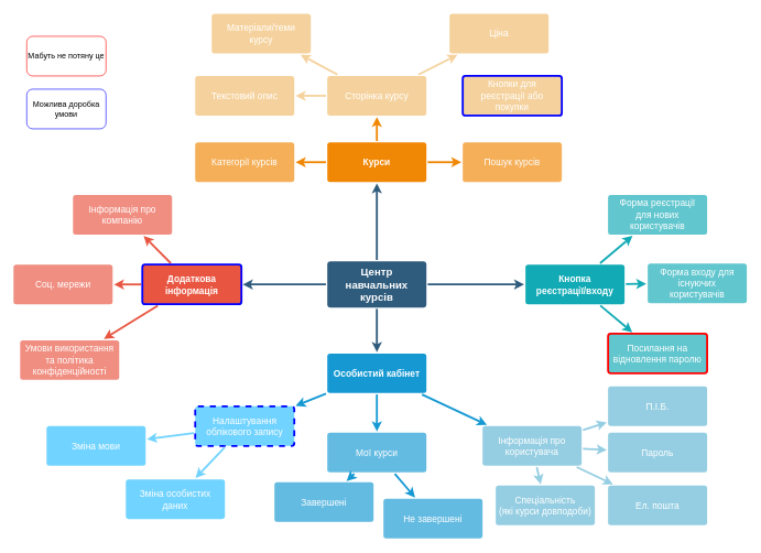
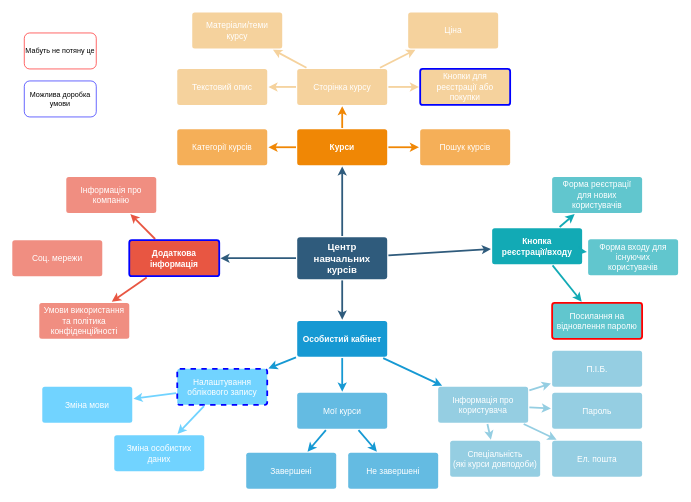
  <mxCell id="0" />
  <mxCell id="1" parent="0" />
  <mxCell id="2" value="" style="edgeStyle=none;rounded=0;jumpStyle=none;html=1;shadow=0;labelBackgroundColor=none;startArrow=none;startFill=0;endArrow=classic;endFill=1;jettySize=auto;orthogonalLoop=1;strokeColor=#2F5B7C;strokeWidth=3;fontFamily=Helvetica;fontSize=16;fontColor=#23445D;spacing=5;" parent="1" source="6" target="21" edge="1"><mxGeometry relative="1" as="geometry" /></mxCell>
  <mxCell id="3" value="" style="edgeStyle=none;rounded=0;jumpStyle=none;html=1;shadow=0;labelBackgroundColor=none;startArrow=none;startFill=0;endArrow=classic;endFill=1;jettySize=auto;orthogonalLoop=1;strokeColor=#2F5B7C;strokeWidth=3;fontFamily=Helvetica;fontSize=16;fontColor=#23445D;spacing=5;" parent="1" source="6" target="28" edge="1"><mxGeometry relative="1" as="geometry" /></mxCell>
  <mxCell id="4" value="" style="edgeStyle=none;rounded=0;jumpStyle=none;html=1;shadow=0;labelBackgroundColor=none;startArrow=none;startFill=0;endArrow=classic;endFill=1;jettySize=auto;orthogonalLoop=1;strokeColor=#2F5B7C;strokeWidth=3;fontFamily=Helvetica;fontSize=16;fontColor=#23445D;spacing=5;" parent="1" source="6" target="17" edge="1"><mxGeometry relative="1" as="geometry" /></mxCell>
  <mxCell id="5" value="" style="edgeStyle=none;rounded=0;jumpStyle=none;html=1;shadow=0;labelBackgroundColor=none;startArrow=none;startFill=0;endArrow=classic;endFill=1;jettySize=auto;orthogonalLoop=1;strokeColor=#2F5B7C;strokeWidth=3;fontFamily=Helvetica;fontSize=16;fontColor=#23445D;spacing=5;" parent="1" source="6" target="10" edge="1"><mxGeometry relative="1" as="geometry" /></mxCell>
  <mxCell id="6" value="Центр навчальних курсів" style="rounded=1;whiteSpace=wrap;html=1;shadow=0;labelBackgroundColor=none;strokeColor=none;strokeWidth=3;fillColor=#2F5B7C;fontFamily=Helvetica;fontSize=16;fontColor=#FFFFFF;align=center;fontStyle=1;spacing=5;arcSize=7;perimeterSpacing=2;" parent="1" vertex="1"><mxGeometry x="495" y="394.5" width="150" height="70" as="geometry" /></mxCell>
  <mxCell id="7" value="" style="edgeStyle=none;rounded=1;jumpStyle=none;html=1;shadow=0;labelBackgroundColor=none;startArrow=none;startFill=0;jettySize=auto;orthogonalLoop=1;strokeColor=#E85642;strokeWidth=3;fontFamily=Helvetica;fontSize=14;fontColor=#FFFFFF;spacing=5;fontStyle=1;fillColor=#b0e3e6;" parent="1" source="10" target="13" edge="1"><mxGeometry relative="1" as="geometry" /></mxCell>
- <mxCell id="8" value="" style="edgeStyle=none;rounded=1;jumpStyle=none;html=1;shadow=0;labelBackgroundColor=none;startArrow=none;startFill=0;jettySize=auto;orthogonalLoop=1;strokeColor=#E85642;strokeWidth=3;fontFamily=Helvetica;fontSize=14;fontColor=#FFFFFF;spacing=5;fontStyle=1;fillColor=#b0e3e6;" parent="1" source="10" target="12" edge="1"><mxGeometry relative="1" as="geometry" /></mxCell>
  <mxCell id="9" value="" style="edgeStyle=none;rounded=1;jumpStyle=none;html=1;shadow=0;labelBackgroundColor=none;startArrow=none;startFill=0;jettySize=auto;orthogonalLoop=1;strokeColor=#E85642;strokeWidth=3;fontFamily=Helvetica;fontSize=14;fontColor=#FFFFFF;spacing=5;fontStyle=1;fillColor=#b0e3e6;" parent="1" source="10" target="11" edge="1"><mxGeometry relative="1" as="geometry" /></mxCell>
  <mxCell id="10" value="Додаткова інформація" style="rounded=1;whiteSpace=wrap;html=1;shadow=0;labelBackgroundColor=none;strokeColor=#0000FF;strokeWidth=3;fillColor=#e85642;fontFamily=Helvetica;fontSize=14;fontColor=#FFFFFF;align=center;spacing=5;fontStyle=1;arcSize=7;perimeterSpacing=2;" parent="1" vertex="1"><mxGeometry x="215" y="399.5" width="150" height="60" as="geometry" /></mxCell>
- <mxCell id="11" value="Умови використання та політика конфіденційності" style="rounded=1;whiteSpace=wrap;html=1;shadow=0;labelBackgroundColor=none;strokeColor=none;strokeWidth=3;fillColor=#f08e81;fontFamily=Helvetica;fontSize=14;fontColor=#FFFFFF;align=center;spacing=5;fontStyle=0;arcSize=7;perimeterSpacing=2;" parent="1" vertex="1"><mxGeometry x="30" y="514" width="150" height="60" as="geometry" /></mxCell>
+ <mxCell id="11" value="Умови використання та політика конфіденційності" style="rounded=1;whiteSpace=wrap;html=1;shadow=0;labelBackgroundColor=none;strokeColor=none;strokeWidth=3;fillColor=#f08e81;fontFamily=Helvetica;fontSize=14;fontColor=#FFFFFF;align=center;spacing=5;fontStyle=0;arcSize=7;perimeterSpacing=2;" parent="1" vertex="1"><mxGeometry x="65" y="504" width="150" height="60" as="geometry" /></mxCell>
  <mxCell id="12" value="Соц. мережи" style="rounded=1;whiteSpace=wrap;html=1;shadow=0;labelBackgroundColor=none;strokeColor=none;strokeWidth=3;fillColor=#f08e81;fontFamily=Helvetica;fontSize=14;fontColor=#FFFFFF;align=center;spacing=5;fontStyle=0;arcSize=7;perimeterSpacing=2;" parent="1" vertex="1"><mxGeometry x="20" y="399.5" width="150" height="60" as="geometry" /></mxCell>
  <mxCell id="13" value="Інформація про компанію" style="rounded=1;whiteSpace=wrap;html=1;shadow=0;labelBackgroundColor=none;strokeColor=none;strokeWidth=3;fillColor=#f08e81;fontFamily=Helvetica;fontSize=14;fontColor=#FFFFFF;align=center;spacing=5;fontStyle=0;arcSize=7;perimeterSpacing=2;" parent="1" vertex="1"><mxGeometry x="110" y="294" width="150" height="60" as="geometry" /></mxCell>
  <mxCell id="14" value="" style="edgeStyle=none;rounded=0;jumpStyle=none;html=1;shadow=0;labelBackgroundColor=none;startArrow=none;startFill=0;endArrow=classic;endFill=1;jettySize=auto;orthogonalLoop=1;strokeColor=#1699D3;strokeWidth=3;fontFamily=Helvetica;fontSize=14;fontColor=#FFFFFF;spacing=5;" parent="1" source="17" target="20" edge="1"><mxGeometry relative="1" as="geometry" /></mxCell>
  <mxCell id="15" value="" style="edgeStyle=none;rounded=0;jumpStyle=none;html=1;shadow=0;labelBackgroundColor=none;startArrow=none;startFill=0;endArrow=classic;endFill=1;jettySize=auto;orthogonalLoop=1;strokeColor=#1699D3;strokeWidth=3;fontFamily=Helvetica;fontSize=14;fontColor=#FFFFFF;spacing=5;" parent="1" source="17" target="19" edge="1"><mxGeometry relative="1" as="geometry" /></mxCell>
  <mxCell id="16" value="" style="edgeStyle=none;rounded=0;jumpStyle=none;html=1;shadow=0;labelBackgroundColor=none;startArrow=none;startFill=0;endArrow=classic;endFill=1;jettySize=auto;orthogonalLoop=1;strokeColor=#1699D3;strokeWidth=3;fontFamily=Helvetica;fontSize=14;fontColor=#FFFFFF;spacing=5;" parent="1" source="17" target="18" edge="1"><mxGeometry relative="1" as="geometry" /></mxCell>
  <mxCell id="17" value="Особистий кабінет" style="rounded=1;whiteSpace=wrap;html=1;shadow=0;labelBackgroundColor=none;strokeColor=none;strokeWidth=3;fillColor=#1699d3;fontFamily=Helvetica;fontSize=14;fontColor=#FFFFFF;align=center;spacing=5;fontStyle=1;arcSize=7;perimeterSpacing=2;" parent="1" vertex="1"><mxGeometry x="495" y="534" width="150" height="60" as="geometry" /></mxCell>
  <mxCell id="18" value="Інформація про користувача" style="rounded=1;whiteSpace=wrap;html=1;shadow=0;labelBackgroundColor=none;strokeColor=none;strokeWidth=3;fillColor=#95CEE2;fontFamily=Helvetica;fontSize=14;fontColor=#FFFFFF;align=center;spacing=5;arcSize=7;perimeterSpacing=2;" parent="1" vertex="1"><mxGeometry x="730" y="644" width="150" height="60" as="geometry" /></mxCell>
  <mxCell id="19" value="Мої курси" style="rounded=1;whiteSpace=wrap;html=1;shadow=0;labelBackgroundColor=none;strokeColor=none;strokeWidth=3;fillColor=#64bbe2;fontFamily=Helvetica;fontSize=14;fontColor=#FFFFFF;align=center;spacing=5;arcSize=7;perimeterSpacing=2;" parent="1" vertex="1"><mxGeometry x="495" y="654" width="150" height="60" as="geometry" /></mxCell>
  <mxCell id="20" value="Налаштування облікового запису" style="rounded=1;whiteSpace=wrap;html=1;shadow=0;labelBackgroundColor=none;strokeColor=#0000FF;strokeWidth=3;fillColor=#71D3FF;fontFamily=Helvetica;fontSize=14;fontColor=#FFFFFF;align=center;spacing=5;arcSize=7;perimeterSpacing=2;dashed=1;" parent="1" vertex="1"><mxGeometry x="295" y="614" width="150" height="60" as="geometry" /></mxCell>
  <mxCell id="21" value="Курси" style="rounded=1;whiteSpace=wrap;html=1;shadow=0;labelBackgroundColor=none;strokeColor=none;strokeWidth=3;fillColor=#F08705;fontFamily=Helvetica;fontSize=14;fontColor=#FFFFFF;align=center;spacing=5;fontStyle=1;arcSize=7;perimeterSpacing=2;" parent="1" vertex="1"><mxGeometry x="495" y="214.5" width="150" height="60" as="geometry" /></mxCell>
  <mxCell id="22" value="Кнопки для реєстрації або покупки" style="rounded=1;whiteSpace=wrap;html=1;shadow=0;labelBackgroundColor=none;strokeColor=#0000FF;strokeWidth=3;fillColor=#F5D29D;fontFamily=Helvetica;fontSize=14;fontColor=#FFFFFF;align=center;spacing=5;arcSize=7;perimeterSpacing=2;" parent="1" vertex="1"><mxGeometry x="700" y="114" width="150" height="60" as="geometry" /></mxCell>
+ <mxCell id="23" value="" style="edgeStyle=none;rounded=0;jumpStyle=none;html=1;shadow=0;labelBackgroundColor=none;startArrow=none;startFill=0;endArrow=classic;endFill=1;jettySize=auto;orthogonalLoop=1;strokeColor=#F5D29D;strokeWidth=3;fontFamily=Helvetica;fontSize=14;fontColor=#FFFFFF;spacing=5;" parent="1" source="24" target="22" edge="1"><mxGeometry relative="1" as="geometry" /></mxCell>
  <mxCell id="24" value="Сторінка курсу" style="rounded=1;whiteSpace=wrap;html=1;shadow=0;labelBackgroundColor=none;strokeColor=none;strokeWidth=3;fillColor=#F5D29D;fontFamily=Helvetica;fontSize=14;fontColor=#FFFFFF;align=center;spacing=5;arcSize=7;perimeterSpacing=2;" parent="1" vertex="1"><mxGeometry x="495" y="114" width="150" height="60" as="geometry" /></mxCell>
  <mxCell id="25" value="" style="edgeStyle=none;rounded=0;jumpStyle=none;html=1;shadow=0;labelBackgroundColor=none;startArrow=none;startFill=0;endArrow=classic;endFill=1;jettySize=auto;orthogonalLoop=1;strokeColor=#F08705;strokeWidth=3;fontFamily=Helvetica;fontSize=14;fontColor=#FFFFFF;spacing=5;" parent="1" source="21" target="24" edge="1"><mxGeometry relative="1" as="geometry" /></mxCell>
  <mxCell id="26" value="Категорії курсів" style="rounded=1;whiteSpace=wrap;html=1;shadow=0;labelBackgroundColor=none;strokeColor=none;strokeWidth=3;fillColor=#f5af58;fontFamily=Helvetica;fontSize=14;fontColor=#FFFFFF;align=center;spacing=5;arcSize=7;perimeterSpacing=2;" parent="1" vertex="1"><mxGeometry x="295" y="214.5" width="150" height="60" as="geometry" /></mxCell>
  <mxCell id="27" value="" style="edgeStyle=none;rounded=0;jumpStyle=none;html=1;shadow=0;labelBackgroundColor=none;startArrow=none;startFill=0;endArrow=classic;endFill=1;jettySize=auto;orthogonalLoop=1;strokeColor=#F08705;strokeWidth=3;fontFamily=Helvetica;fontSize=14;fontColor=#FFFFFF;spacing=5;" parent="1" source="21" target="26" edge="1"><mxGeometry relative="1" as="geometry" /></mxCell>
- <mxCell id="28" value="Кнопка &lt;br&gt;реєстрації/входу" style="rounded=1;whiteSpace=wrap;html=1;shadow=0;labelBackgroundColor=none;strokeColor=none;strokeWidth=3;fillColor=#12aab5;fontFamily=Helvetica;fontSize=14;fontColor=#FFFFFF;align=center;spacing=5;fontStyle=1;arcSize=7;perimeterSpacing=2;" parent="1" vertex="1"><mxGeometry x="795" y="399.5" width="150" height="60" as="geometry" /></mxCell>
+ <mxCell id="28" value="Кнопка &lt;br&gt;реєстрації/входу" style="rounded=1;whiteSpace=wrap;html=1;shadow=0;labelBackgroundColor=none;strokeColor=none;strokeWidth=3;fillColor=#12aab5;fontFamily=Helvetica;fontSize=14;fontColor=#FFFFFF;align=center;spacing=5;fontStyle=1;arcSize=7;perimeterSpacing=2;" parent="1" vertex="1"><mxGeometry x="820" y="379.5" width="150" height="60" as="geometry" /></mxCell>
  <mxCell id="29" value="Посилання на відновлення паролю" style="rounded=1;whiteSpace=wrap;html=1;shadow=0;labelBackgroundColor=none;strokeColor=#FF0000;strokeWidth=3;fillColor=#61c6ce;fontFamily=Helvetica;fontSize=14;fontColor=#FFFFFF;align=center;spacing=5;fontStyle=0;arcSize=7;perimeterSpacing=2;" parent="1" vertex="1"><mxGeometry x="920" y="504" width="150" height="60" as="geometry" /></mxCell>
  <mxCell id="30" value="" style="edgeStyle=none;rounded=1;jumpStyle=none;html=1;shadow=0;labelBackgroundColor=none;startArrow=none;startFill=0;jettySize=auto;orthogonalLoop=1;strokeColor=#12AAB5;strokeWidth=3;fontFamily=Helvetica;fontSize=14;fontColor=#FFFFFF;spacing=5;fontStyle=1;fillColor=#b0e3e6;" parent="1" source="28" target="29" edge="1"><mxGeometry relative="1" as="geometry" /></mxCell>
  <mxCell id="31" value="Форма входу для існуючих користувачів" style="rounded=1;whiteSpace=wrap;html=1;shadow=0;labelBackgroundColor=none;strokeColor=none;strokeWidth=3;fillColor=#61c6ce;fontFamily=Helvetica;fontSize=14;fontColor=#FFFFFF;align=center;spacing=5;fontStyle=0;arcSize=7;perimeterSpacing=2;" parent="1" vertex="1"><mxGeometry x="980" y="398" width="150" height="60" as="geometry" /></mxCell>
  <mxCell id="32" value="" style="edgeStyle=none;rounded=1;jumpStyle=none;html=1;shadow=0;labelBackgroundColor=none;startArrow=none;startFill=0;jettySize=auto;orthogonalLoop=1;strokeColor=#12AAB5;strokeWidth=3;fontFamily=Helvetica;fontSize=14;fontColor=#FFFFFF;spacing=5;fontStyle=1;fillColor=#b0e3e6;" parent="1" source="28" target="31" edge="1"><mxGeometry relative="1" as="geometry" /></mxCell>
  <mxCell id="33" value="Форма реєстрації для нових користувачів" style="rounded=1;whiteSpace=wrap;html=1;shadow=0;labelBackgroundColor=none;strokeColor=none;strokeWidth=3;fillColor=#61c6ce;fontFamily=Helvetica;fontSize=14;fontColor=#FFFFFF;align=center;spacing=5;fontStyle=0;arcSize=7;perimeterSpacing=2;" parent="1" vertex="1"><mxGeometry x="920" y="294" width="150" height="60" as="geometry" /></mxCell>
  <mxCell id="34" value="" style="edgeStyle=none;rounded=1;jumpStyle=none;html=1;shadow=0;labelBackgroundColor=none;startArrow=none;startFill=0;jettySize=auto;orthogonalLoop=1;strokeColor=#12AAB5;strokeWidth=3;fontFamily=Helvetica;fontSize=14;fontColor=#FFFFFF;spacing=5;fontStyle=1;fillColor=#b0e3e6;" parent="1" source="28" target="33" edge="1"><mxGeometry relative="1" as="geometry" /></mxCell>
  <mxCell id="35" value="Ціна" style="rounded=1;whiteSpace=wrap;html=1;shadow=0;labelBackgroundColor=none;strokeColor=none;strokeWidth=3;fillColor=#F5D29D;fontFamily=Helvetica;fontSize=14;fontColor=#FFFFFF;align=center;spacing=5;arcSize=7;perimeterSpacing=2;" parent="1" vertex="1"><mxGeometry x="680" y="20" width="150" height="60" as="geometry" /></mxCell>
  <mxCell id="36" value="" style="edgeStyle=none;rounded=0;jumpStyle=none;html=1;shadow=0;labelBackgroundColor=none;startArrow=none;startFill=0;endArrow=classic;endFill=1;jettySize=auto;orthogonalLoop=1;strokeColor=#F5D29D;strokeWidth=3;fontFamily=Helvetica;fontSize=14;fontColor=#FFFFFF;spacing=5;fillColor=#F5D29D;" parent="1" source="24" target="35" edge="1"><mxGeometry relative="1" as="geometry"><mxPoint x="640" y="164" as="sourcePoint" /><mxPoint x="706" y="165.5" as="targetPoint" /></mxGeometry></mxCell>
  <mxCell id="37" value="Текстовий опис" style="rounded=1;whiteSpace=wrap;html=1;shadow=0;labelBackgroundColor=none;strokeColor=none;strokeWidth=3;fillColor=#F5D29D;fontFamily=Helvetica;fontSize=14;fontColor=#FFFFFF;align=center;spacing=5;arcSize=7;perimeterSpacing=2;" parent="1" vertex="1"><mxGeometry x="295" y="114" width="150" height="60" as="geometry" /></mxCell>
  <mxCell id="38" value="" style="edgeStyle=none;rounded=0;jumpStyle=none;html=1;shadow=0;labelBackgroundColor=none;startArrow=none;startFill=0;endArrow=classic;endFill=1;jettySize=auto;orthogonalLoop=1;strokeColor=#F5D29D;strokeWidth=3;fontFamily=Helvetica;fontSize=14;fontColor=#FFFFFF;spacing=5;fillColor=#F5D29D;" parent="1" source="24" target="37" edge="1"><mxGeometry relative="1" as="geometry"><mxPoint x="657" y="141" as="sourcePoint" /><mxPoint x="728" y="137" as="targetPoint" /></mxGeometry></mxCell>
  <mxCell id="39" value="Мабуть не потяну це" style="rounded=1;whiteSpace=wrap;html=1;strokeColor=#FF0000;" parent="1" vertex="1"><mxGeometry x="40" y="54" width="120" height="60" as="geometry" /></mxCell>
  <mxCell id="40" value="Можлива доробка&lt;br&gt;умови" style="rounded=1;whiteSpace=wrap;html=1;strokeColor=#0000FF;" parent="1" vertex="1"><mxGeometry x="40" y="134" width="120" height="60" as="geometry" /></mxCell>
  <mxCell id="41" value="Матеріали/теми курсу" style="rounded=1;whiteSpace=wrap;html=1;shadow=0;labelBackgroundColor=none;strokeColor=none;strokeWidth=3;fillColor=#F5D29D;fontFamily=Helvetica;fontSize=14;fontColor=#FFFFFF;align=center;spacing=5;arcSize=7;perimeterSpacing=2;" parent="1" vertex="1"><mxGeometry x="320" y="20" width="150" height="60" as="geometry" /></mxCell>
  <mxCell id="42" value="" style="edgeStyle=none;rounded=0;jumpStyle=none;html=1;shadow=0;labelBackgroundColor=none;startArrow=none;startFill=0;endArrow=classic;endFill=1;jettySize=auto;orthogonalLoop=1;strokeColor=#F5D29D;strokeWidth=3;fontFamily=Helvetica;fontSize=14;fontColor=#FFFFFF;spacing=5;fillColor=#F5D29D;" parent="1" source="24" target="41" edge="1"><mxGeometry relative="1" as="geometry"><mxPoint x="551.067" y="108" as="sourcePoint" /><mxPoint x="431" y="81.5" as="targetPoint" /></mxGeometry></mxCell>
  <mxCell id="43" value="Зміна мови" style="rounded=1;whiteSpace=wrap;html=1;shadow=0;labelBackgroundColor=none;strokeColor=none;strokeWidth=3;fillColor=#71D3FF;fontFamily=Helvetica;fontSize=14;fontColor=#FFFFFF;align=center;spacing=5;arcSize=7;perimeterSpacing=2;" parent="1" vertex="1"><mxGeometry x="70" y="644" width="150" height="60" as="geometry" /></mxCell>
  <mxCell id="44" value="" style="edgeStyle=none;rounded=0;jumpStyle=none;html=1;shadow=0;labelBackgroundColor=none;startArrow=none;startFill=0;endArrow=classic;endFill=1;jettySize=auto;orthogonalLoop=1;strokeColor=#71D3FF;strokeWidth=3;fontFamily=Helvetica;fontSize=14;fontColor=#FFFFFF;spacing=5;fillColor=#71D3FF;" parent="1" source="20" target="43" edge="1"><mxGeometry relative="1" as="geometry"><mxPoint x="503" y="655" as="sourcePoint" /><mxPoint x="457" y="674" as="targetPoint" /></mxGeometry></mxCell>
  <mxCell id="45" value="" style="edgeStyle=none;rounded=0;jumpStyle=none;html=1;shadow=0;labelBackgroundColor=none;startArrow=none;startFill=0;endArrow=classic;endFill=1;jettySize=auto;orthogonalLoop=1;strokeColor=#71D3FF;strokeWidth=3;fontFamily=Helvetica;fontSize=14;fontColor=#FFFFFF;spacing=5;fillColor=#71D3FF;" parent="1" source="20" target="46" edge="1"><mxGeometry relative="1" as="geometry"><mxPoint x="303" y="727" as="sourcePoint" /><mxPoint x="252" y="742" as="targetPoint" /></mxGeometry></mxCell>
  <mxCell id="46" value="Зміна особистих даних" style="rounded=1;whiteSpace=wrap;html=1;shadow=0;labelBackgroundColor=none;strokeColor=none;strokeWidth=3;fillColor=#71D3FF;fontFamily=Helvetica;fontSize=14;fontColor=#FFFFFF;align=center;spacing=5;arcSize=7;perimeterSpacing=2;" parent="1" vertex="1"><mxGeometry x="190" y="724.5" width="150" height="60" as="geometry" /></mxCell>
- <mxCell id="47" value="Завершені" style="rounded=1;whiteSpace=wrap;html=1;shadow=0;labelBackgroundColor=none;strokeColor=none;strokeWidth=3;fillColor=#64bbe2;fontFamily=Helvetica;fontSize=14;fontColor=#FFFFFF;align=center;spacing=5;arcSize=7;perimeterSpacing=2;" parent="1" vertex="1"><mxGeometry x="415" y="729" width="150" height="60" as="geometry" /></mxCell>
+ <mxCell id="47" value="Завершені" style="rounded=1;whiteSpace=wrap;html=1;shadow=0;labelBackgroundColor=none;strokeColor=none;strokeWidth=3;fillColor=#64bbe2;fontFamily=Helvetica;fontSize=14;fontColor=#FFFFFF;align=center;spacing=5;arcSize=7;perimeterSpacing=2;" parent="1" vertex="1"><mxGeometry x="410" y="754" width="150" height="60" as="geometry" /></mxCell>
  <mxCell id="48" value="Не завершені" style="rounded=1;whiteSpace=wrap;html=1;shadow=0;labelBackgroundColor=none;strokeColor=none;strokeWidth=3;fillColor=#64bbe2;fontFamily=Helvetica;fontSize=14;fontColor=#FFFFFF;align=center;spacing=5;arcSize=7;perimeterSpacing=2;" parent="1" vertex="1"><mxGeometry x="580" y="754" width="150" height="60" as="geometry" /></mxCell>
  <mxCell id="49" value="" style="edgeStyle=none;rounded=0;jumpStyle=none;html=1;shadow=0;labelBackgroundColor=none;startArrow=none;startFill=0;endArrow=classic;endFill=1;jettySize=auto;orthogonalLoop=1;strokeColor=#1699D3;strokeWidth=3;fontFamily=Helvetica;fontSize=14;fontColor=#FFFFFF;spacing=5;" parent="1" source="19" target="47" edge="1"><mxGeometry relative="1" as="geometry"><mxPoint x="580" y="657" as="sourcePoint" /><mxPoint x="580" y="702" as="targetPoint" /></mxGeometry></mxCell>
  <mxCell id="50" value="" style="edgeStyle=none;rounded=0;jumpStyle=none;html=1;shadow=0;labelBackgroundColor=none;startArrow=none;startFill=0;endArrow=classic;endFill=1;jettySize=auto;orthogonalLoop=1;strokeColor=#1699D3;strokeWidth=3;fontFamily=Helvetica;fontSize=14;fontColor=#FFFFFF;spacing=5;" parent="1" source="19" target="48" edge="1"><mxGeometry relative="1" as="geometry"><mxPoint x="590" y="667" as="sourcePoint" /><mxPoint x="590" y="712" as="targetPoint" /></mxGeometry></mxCell>
  <mxCell id="51" value="П.І.Б." style="rounded=1;whiteSpace=wrap;html=1;shadow=0;labelBackgroundColor=none;strokeColor=none;strokeWidth=3;fillColor=#95CEE2;fontFamily=Helvetica;fontSize=14;fontColor=#FFFFFF;align=center;spacing=5;arcSize=7;perimeterSpacing=2;" parent="1" vertex="1"><mxGeometry x="920" y="584" width="150" height="60" as="geometry" /></mxCell>
  <mxCell id="52" value="" style="edgeStyle=none;rounded=0;jumpStyle=none;html=1;shadow=0;labelBackgroundColor=none;startArrow=none;startFill=0;endArrow=classic;endFill=1;jettySize=auto;orthogonalLoop=1;strokeColor=#95CEE2;strokeWidth=3;fontFamily=Helvetica;fontSize=14;fontColor=#FFFFFF;spacing=5;fillColor=#95CEE2;" parent="1" source="18" target="51" edge="1"><mxGeometry relative="1" as="geometry"><mxPoint x="887" y="684" as="sourcePoint" /><mxPoint x="880" y="680" as="targetPoint" /></mxGeometry></mxCell>
  <mxCell id="53" value="Пароль" style="rounded=1;whiteSpace=wrap;html=1;shadow=0;labelBackgroundColor=none;strokeColor=none;strokeWidth=3;fillColor=#95CEE2;fontFamily=Helvetica;fontSize=14;fontColor=#FFFFFF;align=center;spacing=5;arcSize=7;perimeterSpacing=2;" parent="1" vertex="1"><mxGeometry x="920" y="654" width="150" height="60" as="geometry" /></mxCell>
  <mxCell id="54" value="" style="edgeStyle=none;rounded=0;jumpStyle=none;html=1;shadow=0;labelBackgroundColor=none;startArrow=none;startFill=0;endArrow=classic;endFill=1;jettySize=auto;orthogonalLoop=1;strokeColor=#95CEE2;strokeWidth=3;fontFamily=Helvetica;fontSize=14;fontColor=#FFFFFF;spacing=5;fillColor=#95CEE2;" parent="1" source="18" target="53" edge="1"><mxGeometry relative="1" as="geometry"><mxPoint x="797" y="705.5" as="sourcePoint" /><mxPoint x="790" y="701.5" as="targetPoint" /></mxGeometry></mxCell>
  <mxCell id="55" value="Ел. пошта" style="rounded=1;whiteSpace=wrap;html=1;shadow=0;labelBackgroundColor=none;strokeColor=none;strokeWidth=3;fillColor=#95CEE2;fontFamily=Helvetica;fontSize=14;fontColor=#FFFFFF;align=center;spacing=5;arcSize=7;perimeterSpacing=2;" parent="1" vertex="1"><mxGeometry x="920" y="734" width="150" height="60" as="geometry" /></mxCell>
  <mxCell id="56" value="" style="edgeStyle=none;rounded=0;jumpStyle=none;html=1;shadow=0;labelBackgroundColor=none;startArrow=none;startFill=0;endArrow=classic;endFill=1;jettySize=auto;orthogonalLoop=1;strokeColor=#95CEE2;strokeWidth=3;fontFamily=Helvetica;fontSize=14;fontColor=#FFFFFF;spacing=5;fillColor=#95CEE2;" parent="1" source="18" target="55" edge="1"><mxGeometry relative="1" as="geometry"><mxPoint x="777" y="714" as="sourcePoint" /><mxPoint x="770" y="710" as="targetPoint" /></mxGeometry></mxCell>
  <mxCell id="57" value="Пошук курсів" style="rounded=1;whiteSpace=wrap;html=1;shadow=0;labelBackgroundColor=none;strokeColor=none;strokeWidth=3;fillColor=#f5af58;fontFamily=Helvetica;fontSize=14;fontColor=#FFFFFF;align=center;spacing=5;arcSize=7;perimeterSpacing=2;" parent="1" vertex="1"><mxGeometry x="700" y="214.5" width="150" height="60" as="geometry" /></mxCell>
  <mxCell id="58" value="" style="edgeStyle=none;rounded=0;jumpStyle=none;html=1;shadow=0;labelBackgroundColor=none;startArrow=none;startFill=0;endArrow=classic;endFill=1;jettySize=auto;orthogonalLoop=1;strokeColor=#F08705;strokeWidth=3;fontFamily=Helvetica;fontSize=14;fontColor=#FFFFFF;spacing=5;" parent="1" source="21" target="57" edge="1"><mxGeometry relative="1" as="geometry"><mxPoint x="868" y="239" as="sourcePoint" /></mxGeometry></mxCell>
  <mxCell id="59" value="Спеціальність&lt;br&gt;(які курси довподоби)" style="rounded=1;whiteSpace=wrap;html=1;shadow=0;labelBackgroundColor=none;strokeColor=none;strokeWidth=3;fillColor=#95CEE2;fontFamily=Helvetica;fontSize=14;fontColor=#FFFFFF;align=center;spacing=5;arcSize=7;perimeterSpacing=2;" parent="1" vertex="1"><mxGeometry x="750" y="734" width="150" height="60" as="geometry" /></mxCell>
  <mxCell id="60" value="" style="edgeStyle=none;rounded=0;jumpStyle=none;html=1;shadow=0;labelBackgroundColor=none;startArrow=none;startFill=0;endArrow=classic;endFill=1;jettySize=auto;orthogonalLoop=1;strokeColor=#95CEE2;strokeWidth=3;fontFamily=Helvetica;fontSize=14;fontColor=#FFFFFF;spacing=5;fillColor=#95CEE2;" parent="1" source="18" target="59" edge="1"><mxGeometry relative="1" as="geometry"><mxPoint x="784" y="485" as="sourcePoint" /><mxPoint x="770" y="519" as="targetPoint" /></mxGeometry></mxCell>
